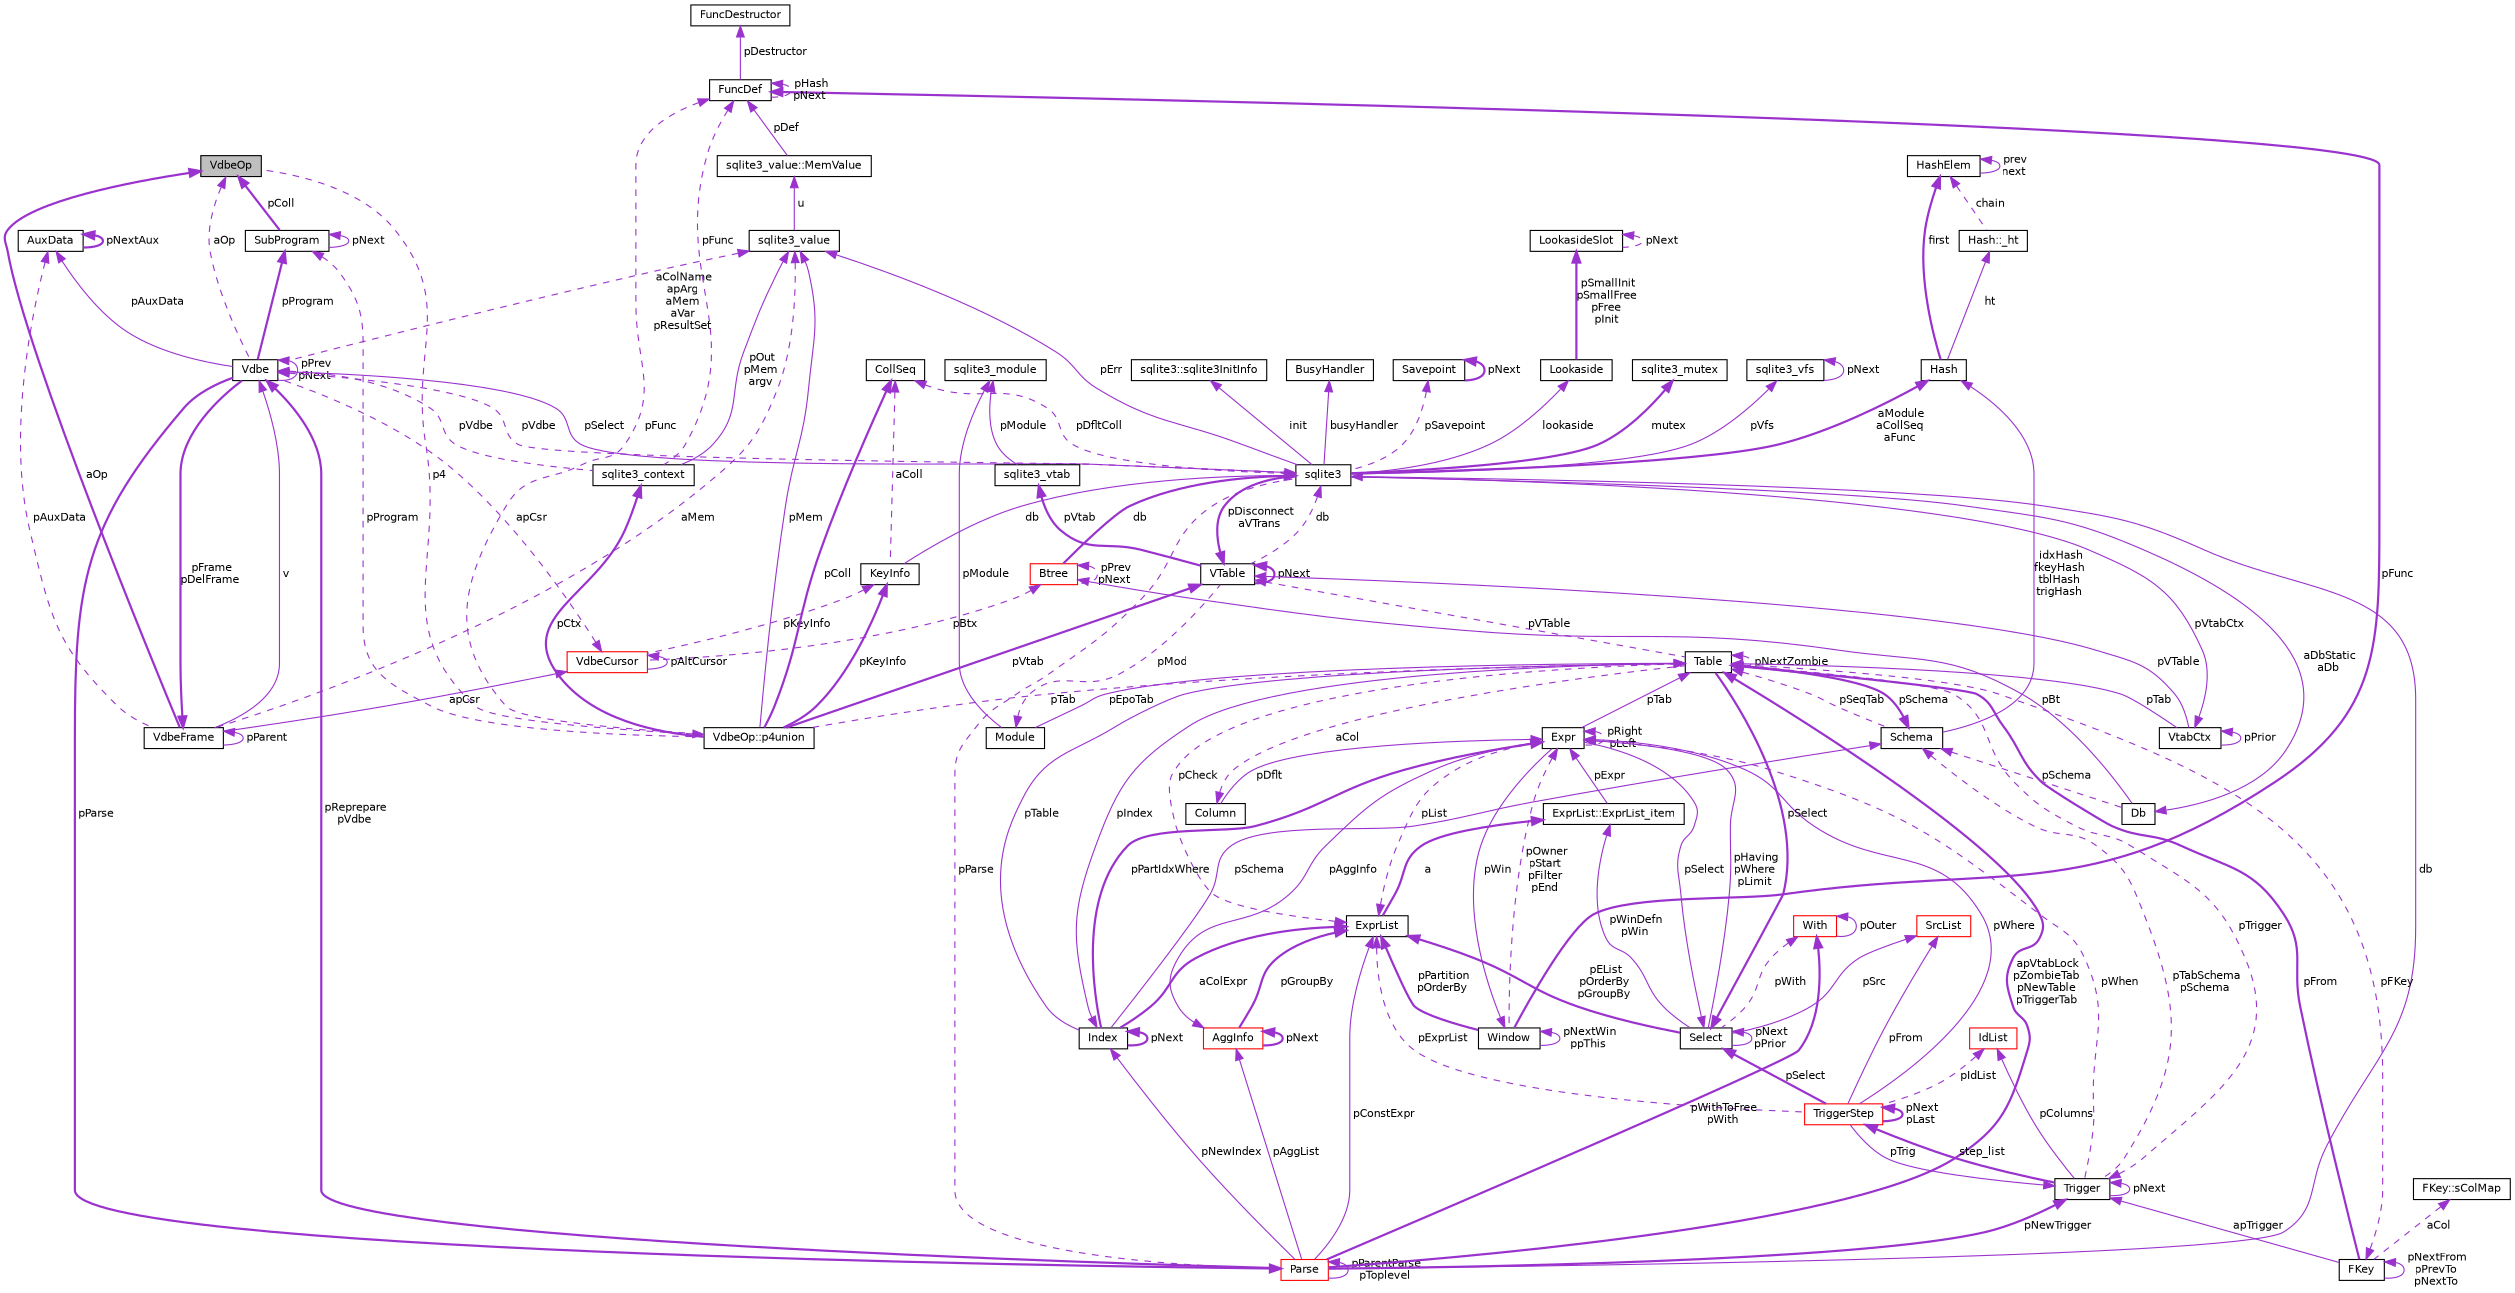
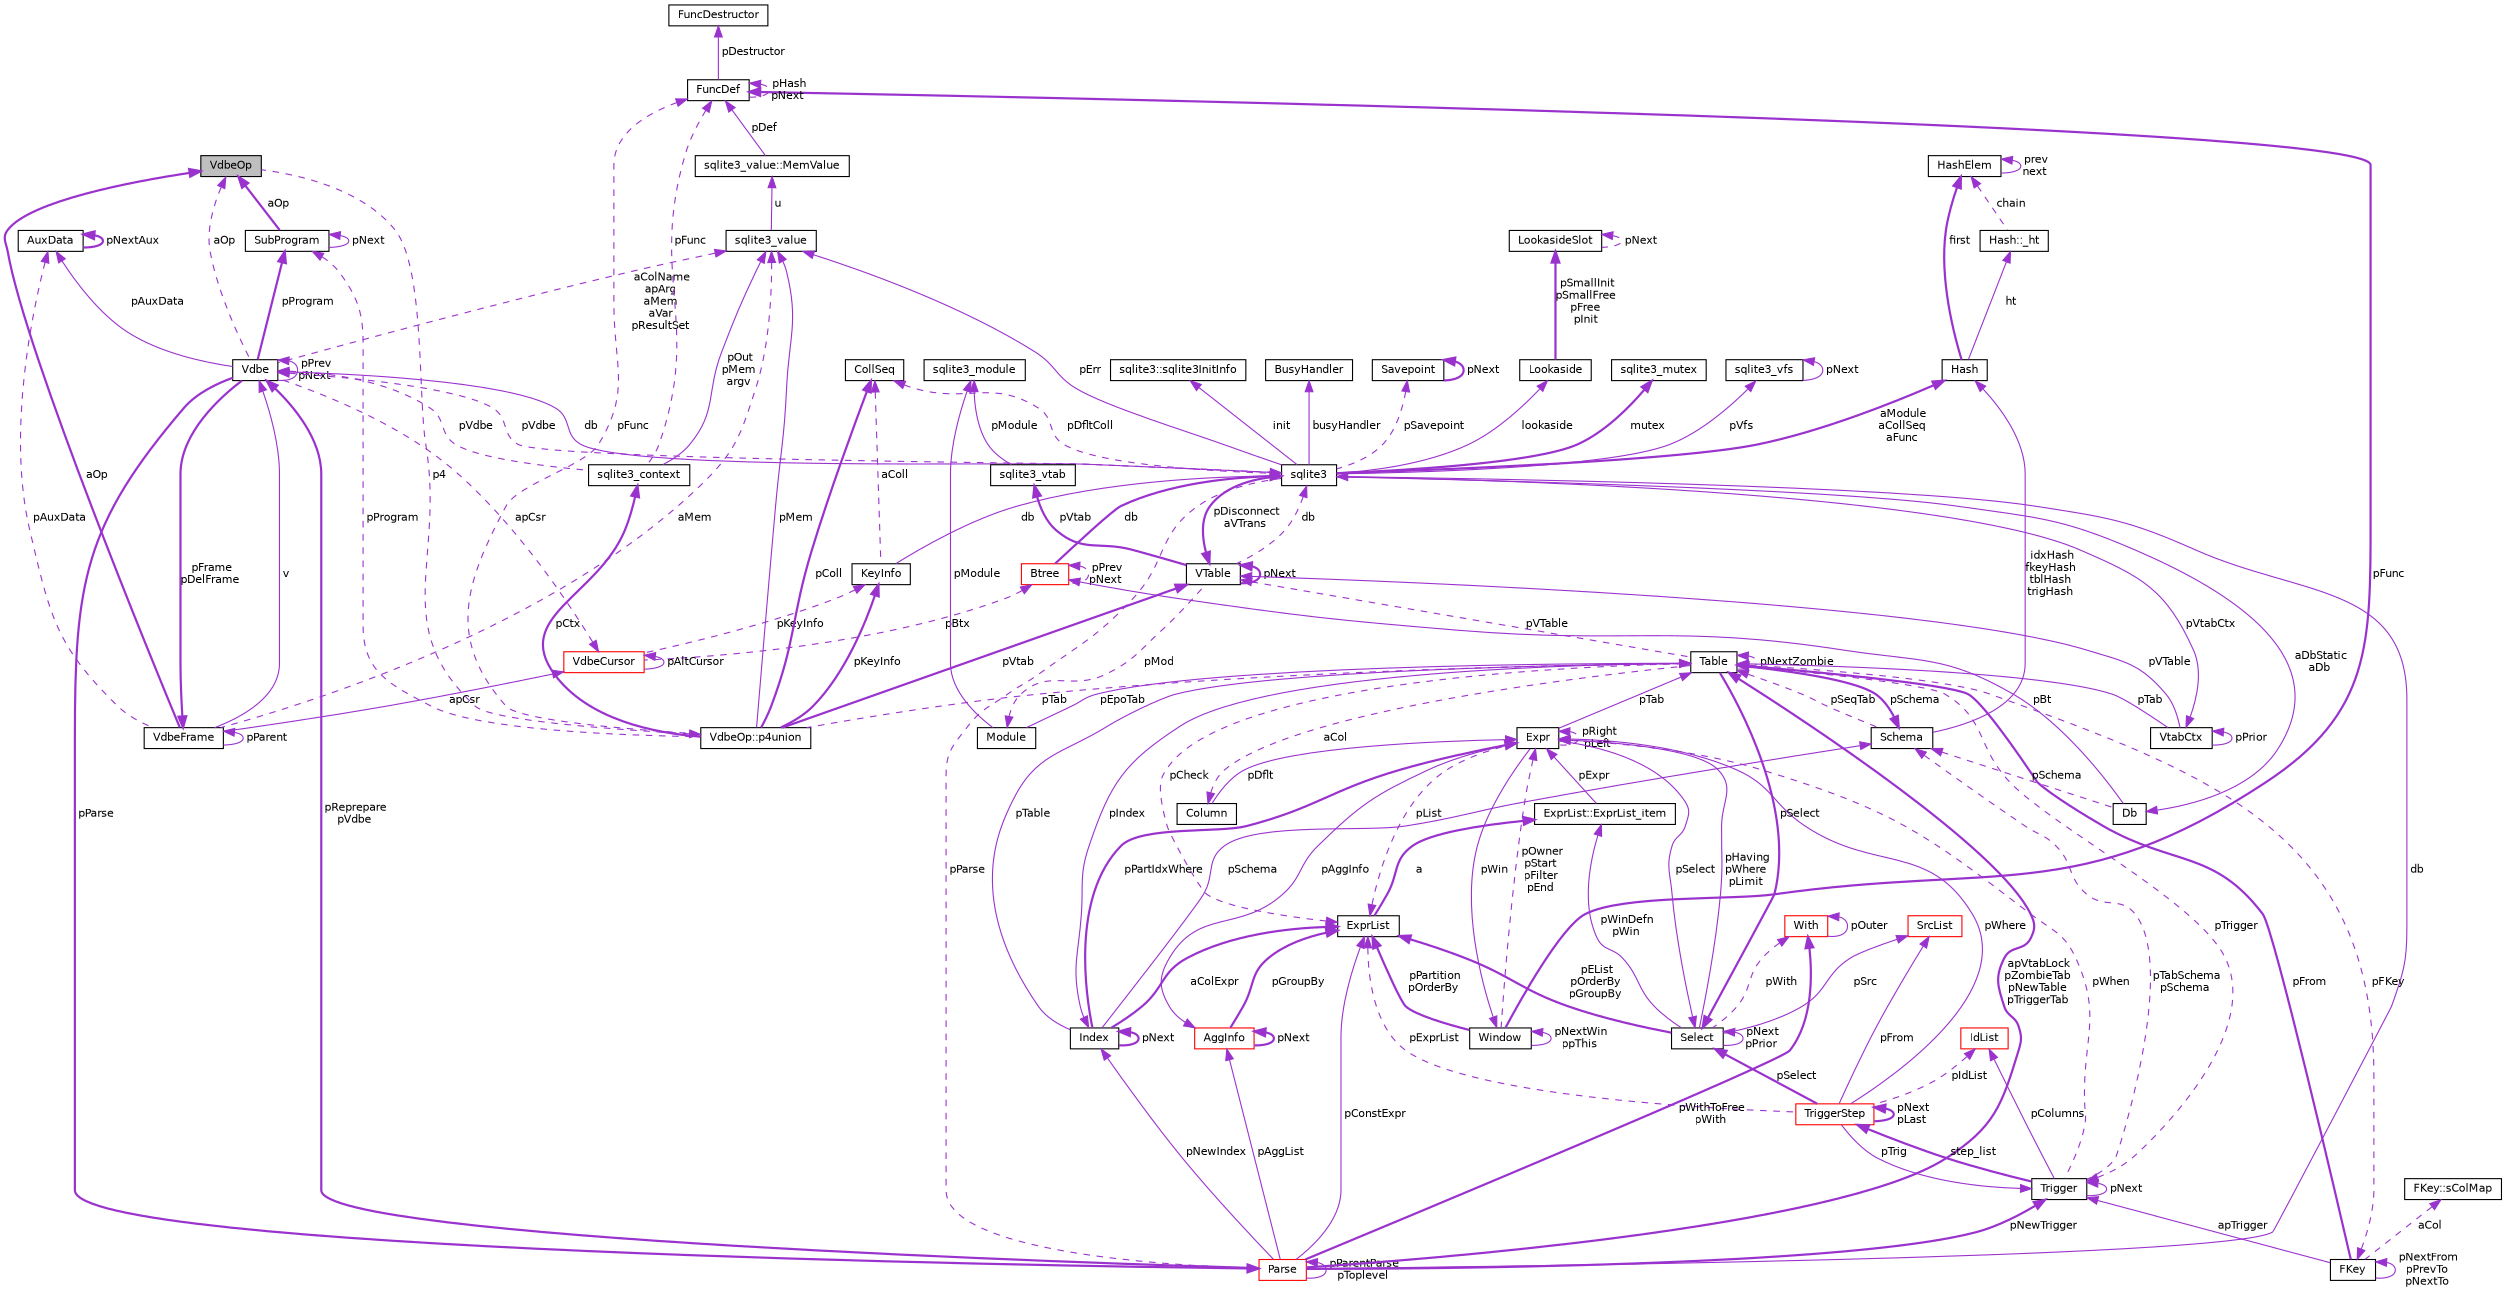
  digraph {
    node [color=black fillcolor=white fontname=Helvetica fontsize=10 shape=record style=filled]
    edge [color=darkorchid3 dir=back fontname=Helvetica fontsize=10 labelfontname=Helvetica labelfontsize=10 style=solid]
    n1 [fillcolor=grey75 fontcolor=black height=0.2 label=VdbeOp width=0.4]
    n2 [height=0.2 label=Vdbe width=0.4]
    n3 [height=0.2 label=VdbeFrame width=0.4]
    n4 [height=0.2 label=SubProgram width=0.4]
    n5 [height=0.2 label=sqlite3 width=0.4]
    n6 [height=0.2 label=sqlite3_context width=0.4]
    n7 [color=red height=0.2 label=Parse width=0.4]
    n8 [height=0.2 label="VdbeOp::p4union" width=0.4]
    n9 [height=0.2 label=sqlite3_value width=0.4]
    n10 [height=0.2 label=KeyInfo width=0.4]
    n11 [color=red height=0.2 label=Btree width=0.4]
    n12 [height=0.2 label=VTable width=0.4]
    n13 [color=red height=0.2 label=VdbeCursor width=0.4]
    n14 [height=0.2 label=Db width=0.4]
    n15 [height=0.2 label=Table width=0.4]
    n16 [height=0.2 label=VtabCtx width=0.4]
    n17 [height=0.2 label=AuxData width=0.4]
    n18 [height=0.2 label=CollSeq width=0.4]
    n19 [color=red height=0.2 label=AggInfo width=0.4]
    n20 [height=0.2 label=Expr width=0.4]
    n21 [color=red height=0.2 label=TriggerStep width=0.4]
    n22 [height=0.2 label=Select width=0.4]
    n23 [height=0.2 label=Window width=0.4]
    n24 [height=0.2 label=Index width=0.4]
    n25 [height=0.2 label="ExprList::ExprList_item" width=0.4]
    n26 [height=0.2 label=Column width=0.4]
    n27 [height=0.2 label=Trigger width=0.4]
    n28 [height=0.2 label=ExprList width=0.4]
    n29 [height=0.2 label=Schema width=0.4]
    n30 [height=0.2 label=FKey width=0.4]
    n31 [height=0.2 label=Module width=0.4]
    n32 [height=0.2 label=Hash width=0.4]
    n33 [height=0.2 label="Hash::_ht" width=0.4]
    n34 [height=0.2 label=HashElem width=0.4]
    n35 [height=0.2 label="FKey::sColMap" width=0.4]
    n36 [color=red height=0.2 label=IdList width=0.4]
    n37 [color=red height=0.2 label=With width=0.4]
    n38 [color=red height=0.2 label=SrcList width=0.4]
    n39 [height=0.2 label=FuncDef width=0.4]
    n40 [height=0.2 label="sqlite3_value::MemValue" width=0.4]
    n41 [height=0.2 label=FuncDestructor width=0.4]
    n42 [height=0.2 label=sqlite3_module width=0.4]
    n43 [height=0.2 label=sqlite3_vtab width=0.4]
    n44 [height=0.2 label=Savepoint width=0.4]
    n45 [height=0.2 label=Lookaside width=0.4]
    n46 [height=0.2 label=LookasideSlot width=0.4]
    n47 [height=0.2 label=sqlite3_mutex width=0.4]
    n48 [height=0.2 label=sqlite3_vfs width=0.4]
    n49 [height=0.2 label="sqlite3::sqlite3InitInfo" width=0.4]
    n50 [height=0.2 label=BusyHandler width=0.4]
    n1 -> n2 [label=" aOp" style=dashed]
    n1 -> n3 [label=" aOp" style=bold]
-   n1 -> n4 [label=" pColl" style=bold]
+   n1 -> n4 [label=" aOp" style=bold]
    n2 -> n2 [label=" pPrev\npNext"]
    n2 -> n3 [label=" v"]
    n2 -> n5 [label=" pVdbe" style=dashed]
    n2 -> n6 [label=" pVdbe" style=dashed]
    n2 -> n7 [label=" pReprepare\npVdbe" style=bold]
    n3 -> n2 [label=" pFrame\npDelFrame" style=bold]
    n3 -> n3 [label=" pParent"]
    n4 -> n2 [label=" pProgram" style=bold]
    n4 -> n4 [label=" pNext"]
    n4 -> n8 [label=" pProgram" style=dashed]
-   n5 -> n2 [label=" pSelect"]
+   n5 -> n2 [label=" db"]
    n5 -> n7 [label=" db"]
    n5 -> n10 [label=" db"]
    n5 -> n11 [label=" db" style=bold]
    n5 -> n12 [label=" db" style=dashed]
    n6 -> n8 [label=" pCtx" style=bold]
    n7 -> n2 [label=" pParse" style=bold]
    n7 -> n5 [label=" pParse" style=dashed]
    n7 -> n7 [label=" pParentParse\npToplevel"]
    n8 -> n1 [label=" p4" style=dashed]
    n9 -> n2 [label=" aColName\napArg\naMem\naVar\npResultSet" style=dashed]
    n9 -> n3 [label=" aMem" style=dashed]
    n9 -> n5 [label=" pErr"]
    n9 -> n6 [label=" pOut\npMem\nargv"]
    n9 -> n8 [label=" pMem"]
    n10 -> n8 [label=" pKeyInfo" style=bold]
    n10 -> n13 [label=" pKeyInfo" style=dashed]
    n11 -> n11 [label=" pPrev\npNext" style=dashed]
    n11 -> n13 [label=" pBtx" style=dashed]
    n11 -> n14 [label=" pBt"]
    n12 -> n5 [label=" pDisconnect\naVTrans" style=bold]
    n12 -> n8 [label=" pVtab" style=bold]
    n12 -> n12 [label=" pNext" style=bold]
    n12 -> n15 [label=" pVTable" style=dashed]
    n12 -> n16 [label=" pVTable"]
    n13 -> n2 [label=" apCsr" style=dashed]
    n13 -> n3 [label=" apCsr"]
    n13 -> n13 [label=" pAltCursor"]
    n14 -> n5 [label=" aDbStatic\naDb"]
    n15 -> n7 [label=" apVtabLock\npZombieTab\npNewTable\npTriggerTab" style=bold]
    n15 -> n8 [label=" pTab" style=dashed]
    n15 -> n15 [label=" pNextZombie" style=dashed]
    n15 -> n16 [label=" pTab"]
    n15 -> n20 [label=" pTab"]
    n15 -> n24 [label=" pTable"]
    n15 -> n29 [label=" pSeqTab" style=dashed]
    n15 -> n30 [label=" pFrom" style=bold]
    n15 -> n31 [label=" pEpoTab"]
    n16 -> n5 [label=" pVtabCtx"]
    n16 -> n16 [label=" pPrior"]
    n17 -> n2 [label=" pAuxData"]
    n17 -> n3 [label=" pAuxData" style=dashed]
    n17 -> n17 [label=" pNextAux" style=bold]
    n18 -> n5 [label=" pDfltColl" style=dashed]
    n18 -> n8 [label=" pColl" style=bold]
    n18 -> n10 [label=" aColl" style=dashed]
    n19 -> n7 [label=" pAggList"]
    n19 -> n19 [label=" pNext" style=bold]
    n19 -> n20 [label=" pAggInfo"]
    n20 -> n20 [label=" pRight\npLeft" style=dashed]
    n20 -> n21 [label=" pWhere"]
    n20 -> n22 [label=" pHaving\npWhere\npLimit"]
    n20 -> n23 [label=" pOwner\npStart\npFilter\npEnd" style=dashed]
    n20 -> n24 [label=" pPartIdxWhere" style=bold]
    n20 -> n25 [label=" pExpr"]
    n20 -> n26 [label=" pDflt"]
    n20 -> n27 [label=" pWhen" style=dashed]
    n21 -> n21 [label=" pNext\npLast" style=bold]
    n21 -> n27 [label=" step_list" style=bold]
    n22 -> n15 [label=" pSelect" style=bold]
    n22 -> n20 [label=" pSelect"]
    n22 -> n21 [label=" pSelect" style=bold]
    n22 -> n22 [label=" pNext\npPrior"]
    n23 -> n20 [label=" pWin"]
    n23 -> n23 [label=" pNextWin\nppThis"]
    n24 -> n7 [label=" pNewIndex"]
    n24 -> n15 [label=" pIndex"]
    n24 -> n24 [label=" pNext" style=bold]
    n25 -> n22 [label=" pWinDefn\npWin"]
    n25 -> n28 [label=" a" style=bold]
    n26 -> n15 [label=" aCol" style=dashed]
    n27 -> n7 [label=" pNewTrigger" style=bold]
    n27 -> n15 [label=" pTrigger" style=dashed]
    n27 -> n21 [label=" pTrig"]
    n27 -> n27 [label=" pNext"]
    n27 -> n30 [label=" apTrigger"]
    n28 -> n7 [label=" pConstExpr"]
    n28 -> n15 [label=" pCheck" style=dashed]
    n28 -> n19 [label=" pGroupBy" style=bold]
    n28 -> n20 [label=" pList" style=dashed]
    n28 -> n21 [label=" pExprList" style=dashed]
    n28 -> n22 [label=" pEList\npOrderBy\npGroupBy" style=bold]
    n28 -> n23 [label=" pPartition\npOrderBy" style=bold]
    n28 -> n24 [label=" aColExpr" style=bold]
    n29 -> n14 [label=" pSchema" style=dashed]
    n29 -> n15 [label=" pSchema" style=bold]
    n29 -> n24 [label=" pSchema"]
    n29 -> n27 [label=" pTabSchema\npSchema" style=dashed]
    n30 -> n15 [label=" pFKey" style=dashed]
    n30 -> n30 [label=" pNextFrom\npPrevTo\npNextTo"]
    n31 -> n12 [label=" pMod" style=dashed]
    n32 -> n5 [label=" aModule\naCollSeq\naFunc" style=bold]
    n32 -> n29 [label=" idxHash\nfkeyHash\ntblHash\ntrigHash"]
    n33 -> n32 [label=" ht"]
    n34 -> n32 [label=" first" style=bold]
    n34 -> n33 [label=" chain" style=dashed]
    n34 -> n34 [label=" prev\nnext"]
    n35 -> n30 [label=" aCol" style=dashed]
    n36 -> n21 [label=" pIdList" style=dashed]
    n36 -> n27 [label=" pColumns"]
    n37 -> n7 [label=" pWithToFree\npWith" style=bold]
    n37 -> n22 [label=" pWith" style=dashed]
    n37 -> n37 [label=" pOuter"]
    n38 -> n21 [label=" pFrom"]
    n38 -> n22 [label=" pSrc"]
    n39 -> n6 [label=" pFunc" style=dashed]
    n39 -> n8 [label=" pFunc" style=dashed]
    n39 -> n23 [label=" pFunc" style=bold]
    n39 -> n39 [label=" pHash\npNext" style=dashed]
    n39 -> n40 [label=" pDef"]
    n40 -> n9 [label=" u"]
    n41 -> n39 [label=" pDestructor"]
    n42 -> n31 [label=" pModule"]
    n42 -> n43 [label=" pModule"]
    n43 -> n12 [label=" pVtab" style=bold]
    n44 -> n5 [label=" pSavepoint" style=dashed]
    n44 -> n44 [label=" pNext" style=bold]
    n45 -> n5 [label=" lookaside"]
    n46 -> n45 [label=" pSmallInit\npSmallFree\npFree\npInit" style=bold]
    n46 -> n46 [label=" pNext" style=dashed]
    n47 -> n5 [label=" mutex" style=bold]
    n48 -> n5 [label=" pVfs"]
    n48 -> n48 [label=" pNext"]
    n49 -> n5 [label=" init"]
    n50 -> n5 [label=" busyHandler"]
  }
